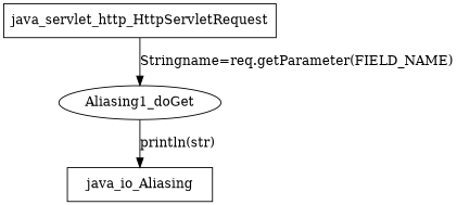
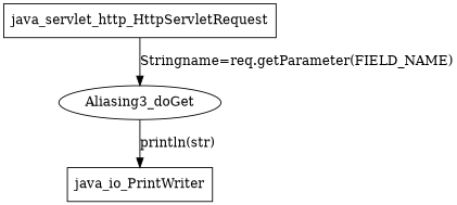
  digraph {
    node [shape=box]
    n1 [label=java_servlet_http_HttpServletRequest]
-   Aliasing1_doGet [shape=ellipse]
-   java_io_PrintWriter [label=java_io_Aliasing]
+   Aliasing1_doGet [shape=ellipse label=Aliasing3_doGet]
+   java_io_PrintWriter
    n1 -> Aliasing1_doGet [label="Stringname=req.getParameter(FIELD_NAME)"]
    Aliasing1_doGet -> java_io_PrintWriter [label="println(str)"]
  }
